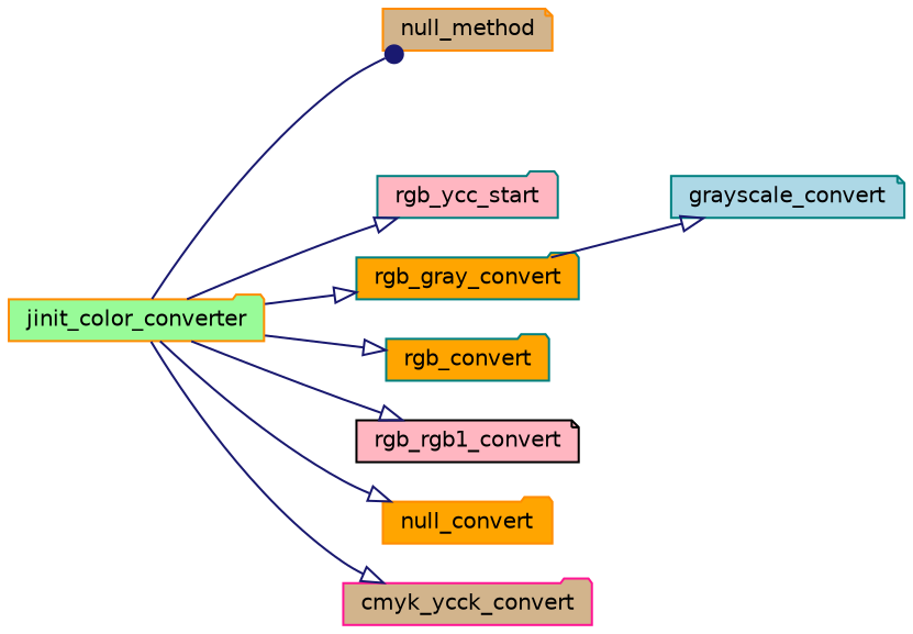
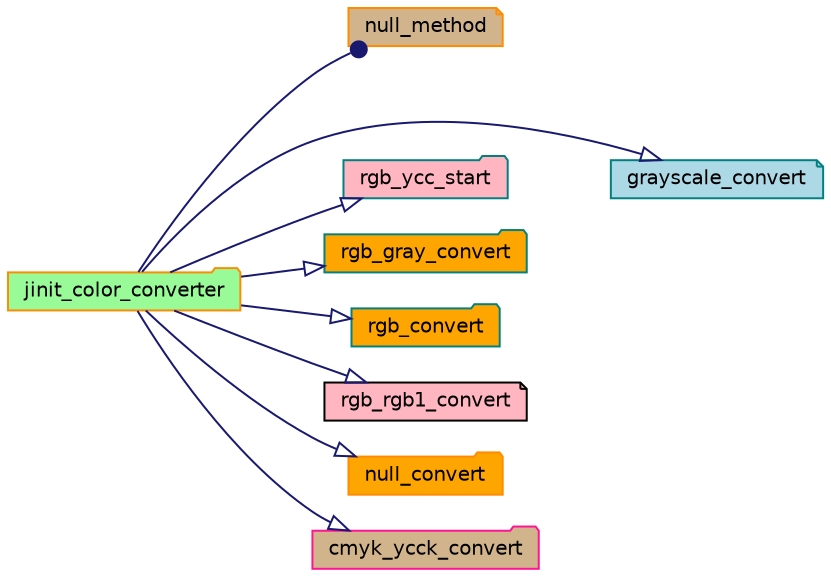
  digraph {
    rankdir=LR
    node [color=teal fillcolor=orange fontname=Helvetica fontsize=10 shape=folder style=filled]
    edge [arrowhead=onormal color=midnightblue fontname=Helvetica fontsize=10 labelfontname=Helvetica labelfontsize=10 style=solid]
    n1 [color=darkorange fillcolor=palegreen fontcolor=black height=0.2 label=jinit_color_converter width=0.4]
    n2 [color=darkorange fillcolor=tan height=0.2 label=null_method shape=note width=0.4]
    n3 [fillcolor=lightblue height=0.2 label=grayscale_convert shape=note width=0.4]
    n4 [fillcolor=lightpink height=0.2 label=rgb_ycc_start width=0.4]
    n5 [height=0.2 label=rgb_gray_convert width=0.4]
    n6 [height=0.2 label=rgb_convert width=0.4]
    n7 [color=black fillcolor=lightpink height=0.2 label=rgb_rgb1_convert shape=note width=0.4]
    n8 [color=darkorange height=0.2 label=null_convert width=0.4]
    n9 [color=deeppink fillcolor=tan height=0.2 label=cmyk_ycck_convert width=0.4]
    n1 -> n2 [arrowhead=dot]
-   n5 -> n3
+   n1 -> n3
    n1 -> n4
    n1 -> n5
    n1 -> n6
    n1 -> n7
    n1 -> n8
    n1 -> n9
  }
